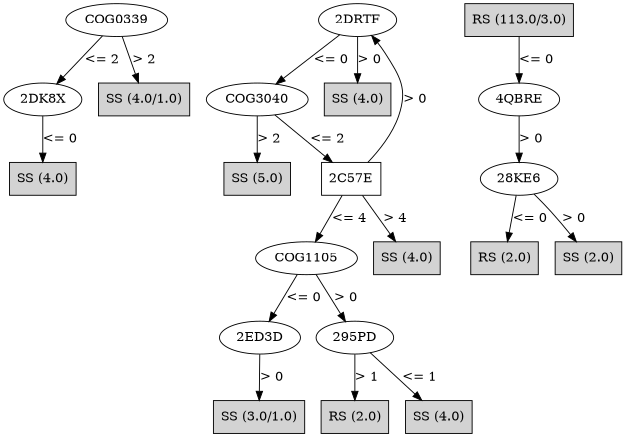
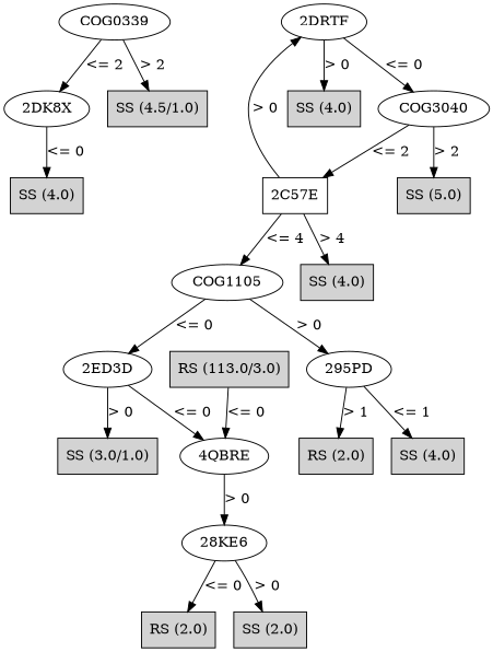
  digraph {
    node [shape=box style=filled]
    n1 [label=COG0339 shape="" style=""]
    n2 [label="2DK8X" shape="" style=""]
-   n3 [label="SS (4.0/1.0)"]
+   n3 [label="SS (4.5/1.0)"]
    n4 [label="SS (4.0)"]
    n5 [label="2DRTF" shape="" style=""]
    n6 [label=COG3040 shape="" style=""]
    n7 [label="SS (4.0)"]
    n8 [label="2C57E" style=""]
    n9 [label="SS (5.0)"]
    n10 [label=COG1105 shape="" style=""]
    n11 [label="SS (4.0)"]
    n12 [label="2ED3D" shape="" style=""]
    n13 [label="295PD" shape="" style=""]
    n14 [label="4QBRE" shape="" style=""]
    n15 [label="SS (3.0/1.0)"]
    n16 [label="SS (4.0)"]
    n17 [label="RS (2.0)"]
    n18 [label="28KE6" shape="" style=""]
    n19 [label="RS (113.0/3.0)"]
    n20 [label="RS (2.0)"]
    n21 [label="SS (2.0)"]
    n1 -> n2 [label="<= 2"]
    n1 -> n3 [label="> 2"]
    n2 -> n4 [label="<= 0"]
    n5 -> n6 [label="<= 0"]
    n5 -> n7 [label="> 0"]
    n6 -> n8 [label="<= 2"]
    n6 -> n9 [label="> 2"]
    n8 -> n5 [label="> 0"]
    n8 -> n10 [label="<= 4"]
    n8 -> n11 [label="> 4"]
    n10 -> n12 [label="<= 0"]
    n10 -> n13 [label="> 0"]
+   n12 -> n14 [label="<= 0"]
    n12 -> n15 [label="> 0"]
    n13 -> n16 [label="<= 1"]
    n13 -> n17 [label="> 1"]
    n14 -> n18 [label="> 0"]
    n18 -> n20 [label="<= 0"]
    n18 -> n21 [label="> 0"]
    n19 -> n14 [label="<= 0"]
  }
